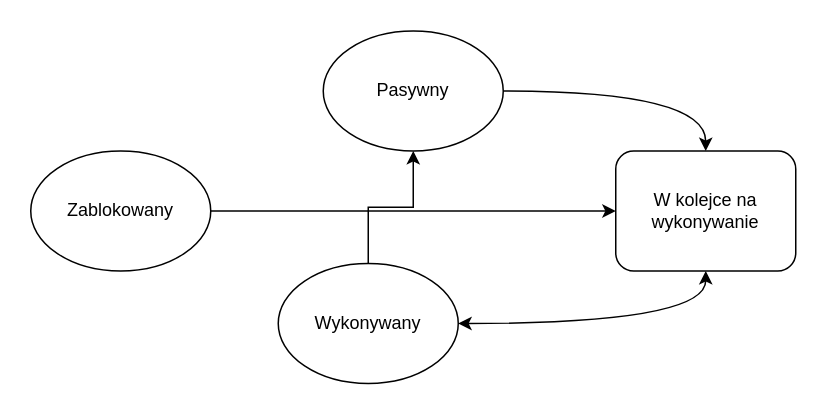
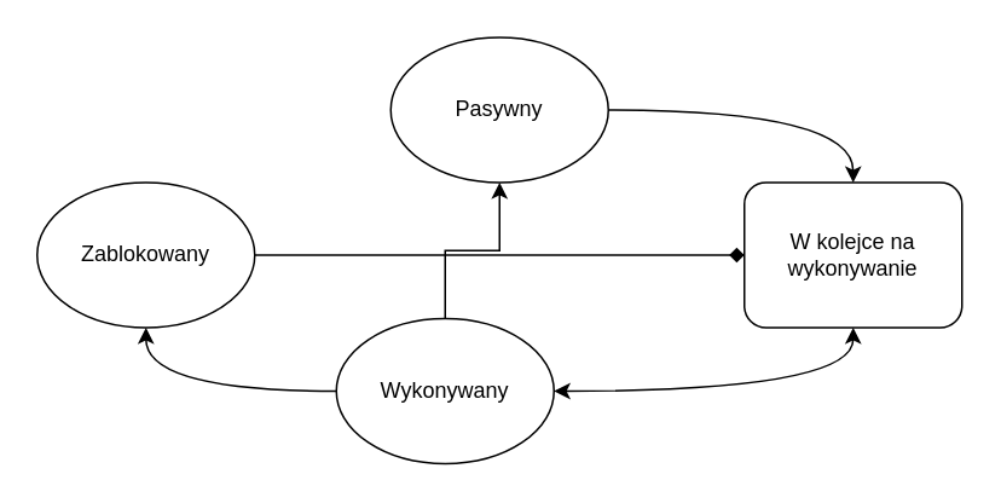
  <mxCell id="0" />
  <mxCell id="1" parent="0" />
- <mxCell id="2" style="edgeStyle=orthogonalEdgeStyle;rounded=0;orthogonalLoop=1;jettySize=auto;html=1;exitX=1;exitY=0.5;exitDx=0;exitDy=0;entryX=0;entryY=0.5;entryDx=0;entryDy=0;" edge="1" parent="1" source="3" target="7"><mxGeometry relative="1" as="geometry" /></mxCell>
+ <mxCell id="2" style="edgeStyle=orthogonalEdgeStyle;rounded=0;orthogonalLoop=1;jettySize=auto;html=1;exitX=1;exitY=0.5;exitDx=0;exitDy=0;entryX=0;entryY=0.5;entryDx=0;entryDy=0;endArrow=diamond;" edge="1" parent="1" source="3" target="7"><mxGeometry relative="1" as="geometry" /></mxCell>
  <mxCell id="3" value="&lt;div&gt;Zablokowany&lt;/div&gt;" style="ellipse;whiteSpace=wrap;html=1;fillColor=none;" vertex="1" parent="1"><mxGeometry x="20" y="100" width="120" height="80" as="geometry" /></mxCell>
  <mxCell id="4" style="edgeStyle=orthogonalEdgeStyle;rounded=0;orthogonalLoop=1;jettySize=auto;html=1;exitX=1;exitY=0.5;exitDx=0;exitDy=0;entryX=0.5;entryY=0;entryDx=0;entryDy=0;curved=1;" edge="1" parent="1" source="5" target="7"><mxGeometry relative="1" as="geometry" /></mxCell>
  <mxCell id="5" value="Pasywny" style="ellipse;whiteSpace=wrap;html=1;fillColor=none;" vertex="1" parent="1"><mxGeometry x="215" y="20" width="120" height="80" as="geometry" /></mxCell>
  <mxCell id="6" style="edgeStyle=orthogonalEdgeStyle;rounded=0;orthogonalLoop=1;jettySize=auto;html=1;exitX=0.5;exitY=1;exitDx=0;exitDy=0;entryX=1;entryY=0.5;entryDx=0;entryDy=0;startArrow=classic;startFill=1;curved=1;" edge="1" parent="1" source="7" target="10"><mxGeometry relative="1" as="geometry" /></mxCell>
  <mxCell id="7" value="W kolejce na wykonywanie" style="whiteSpace=wrap;html=1;fillColor=none;rounded=1;" vertex="1" parent="1"><mxGeometry x="410" y="100" width="120" height="80" as="geometry" /></mxCell>
  <mxCell id="8" style="edgeStyle=orthogonalEdgeStyle;rounded=0;orthogonalLoop=1;jettySize=auto;html=1;exitX=0.5;exitY=0;exitDx=0;exitDy=0;entryX=0.5;entryY=1;entryDx=0;entryDy=0;" edge="1" parent="1" source="10" target="5"><mxGeometry relative="1" as="geometry" /></mxCell>
+ <mxCell id="9" style="edgeStyle=orthogonalEdgeStyle;rounded=0;orthogonalLoop=1;jettySize=auto;html=1;exitX=0;exitY=0.5;exitDx=0;exitDy=0;entryX=0.5;entryY=1;entryDx=0;entryDy=0;strokeColor=default;curved=1;startArrow=none;startFill=0;" edge="1" parent="1" source="10" target="3"><mxGeometry relative="1" as="geometry" /></mxCell>
  <mxCell id="10" value="Wykonywany" style="ellipse;whiteSpace=wrap;html=1;fillColor=none;" vertex="1" parent="1"><mxGeometry x="185" y="175" width="120" height="80" as="geometry" /></mxCell>
